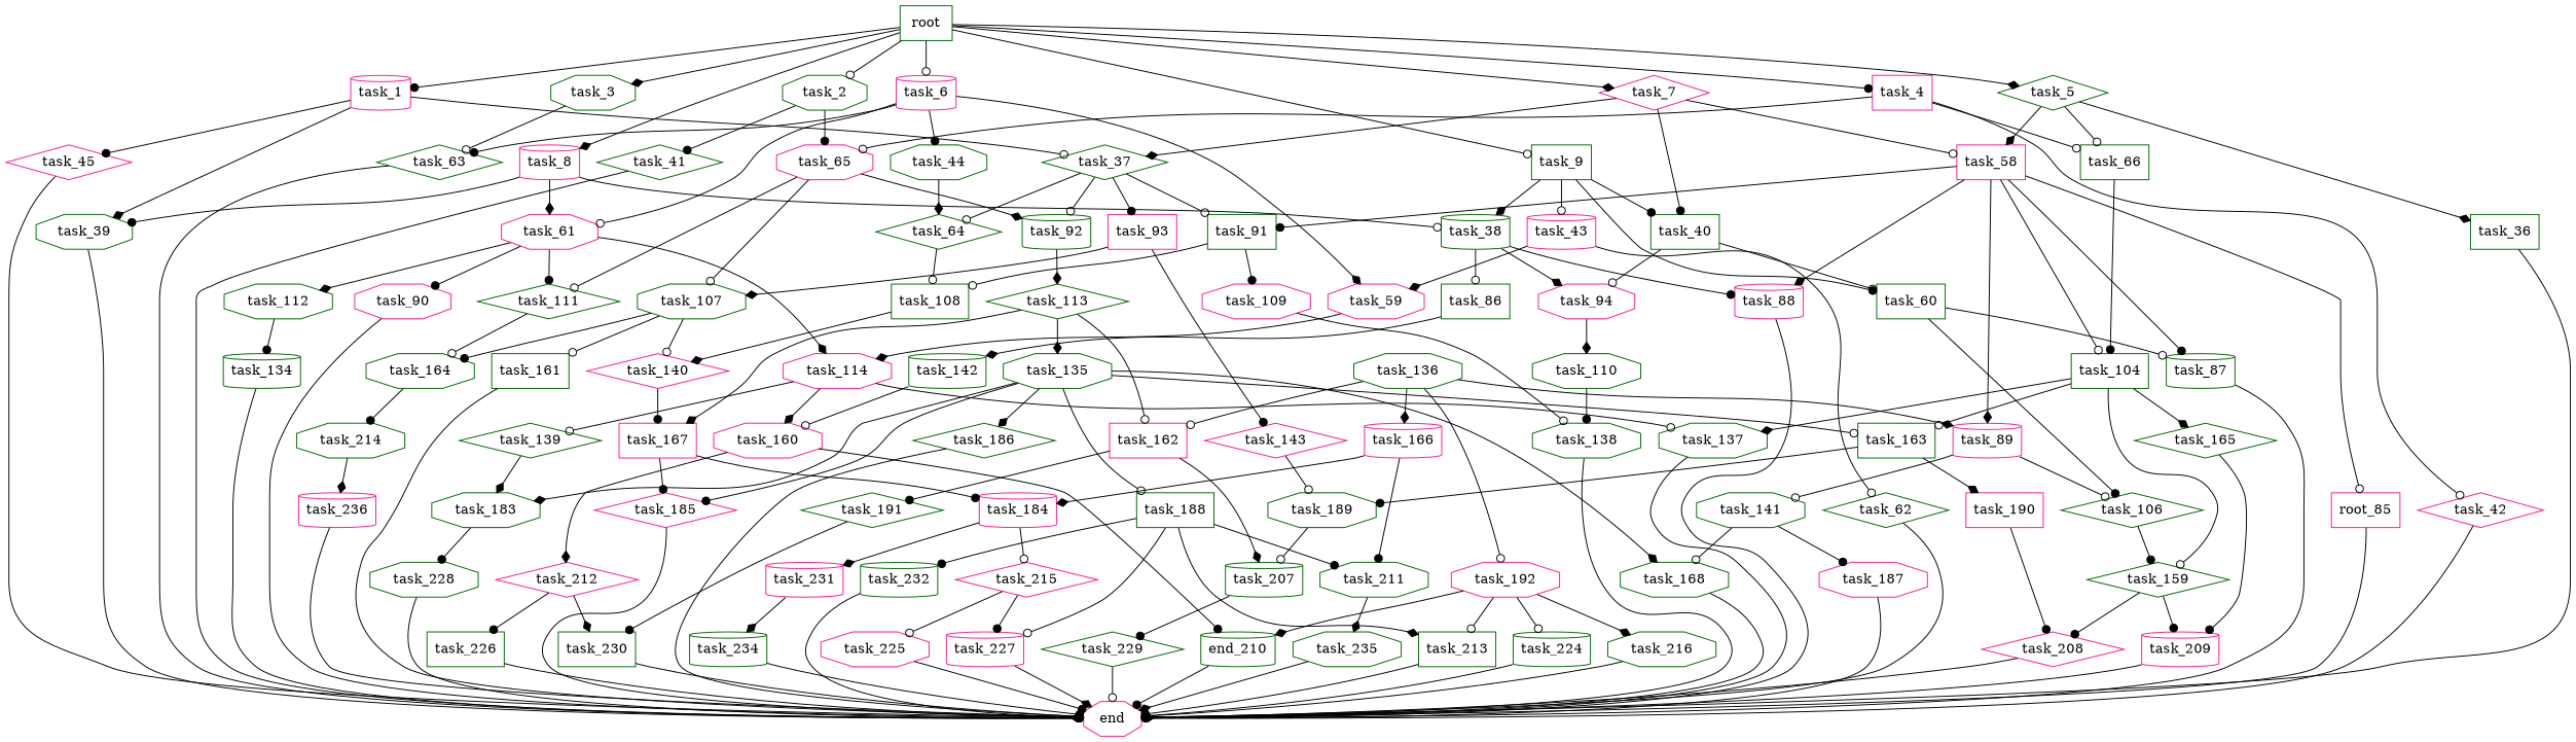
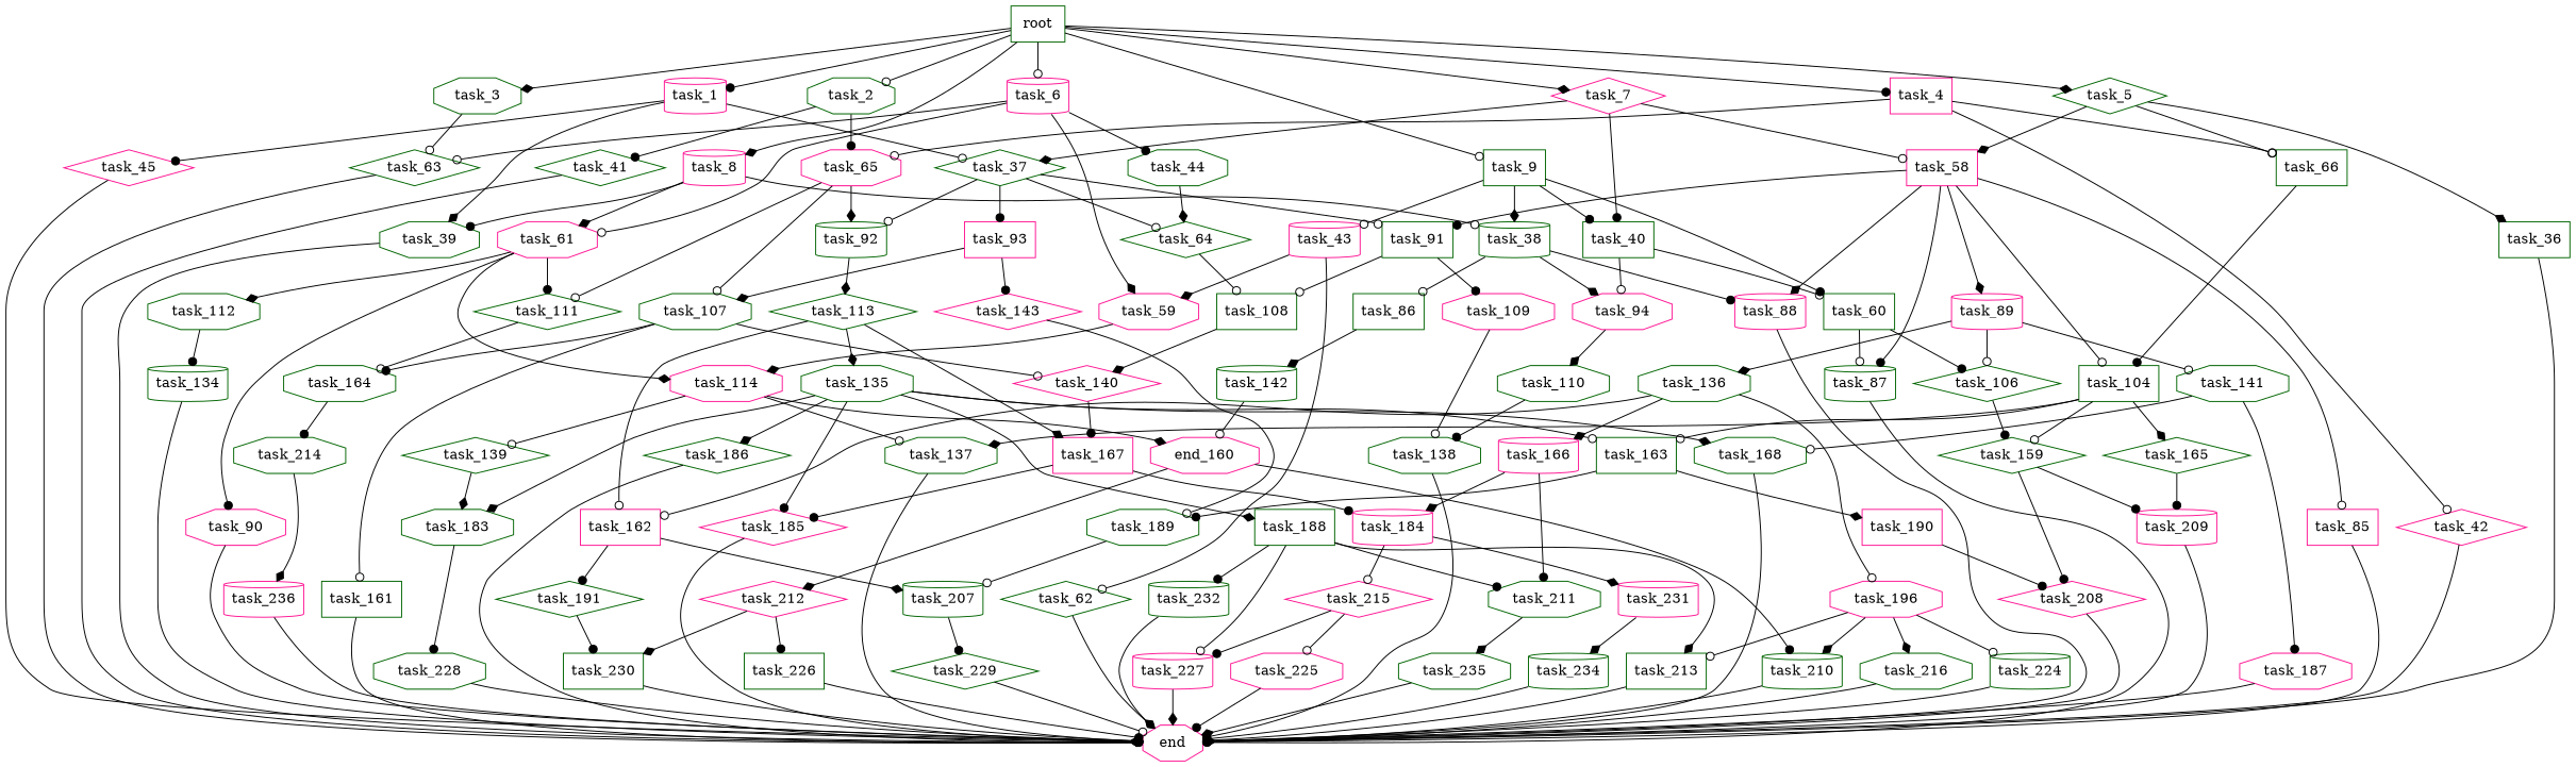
  digraph {
    node [color=darkgreen shape=octagon]
    edge [arrowhead=diamond]
    root [shape=box]
    task_1 [color=deeppink shape=cylinder]
    task_2
    task_3
    task_4 [color=deeppink shape=box]
    task_5 [shape=diamond]
    task_6 [color=deeppink shape=cylinder]
    task_7 [color=deeppink shape=diamond]
    task_8 [color=deeppink shape=cylinder]
    task_9 [shape=box]
    task_37 [shape=diamond]
    task_39
    task_45 [color=deeppink shape=diamond]
    task_41 [shape=diamond]
    task_65 [color=deeppink]
    task_63 [shape=diamond]
    task_42 [color=deeppink shape=diamond]
    task_66 [shape=box]
    task_36 [shape=box]
    task_58 [color=deeppink shape=box]
    task_44
    task_59 [color=deeppink]
    task_61 [color=deeppink]
    task_40 [shape=box]
    task_38 [shape=cylinder]
    task_43 [color=deeppink shape=cylinder]
    task_60 [shape=box]
    task_64 [shape=diamond]
    task_91 [shape=box]
    task_92 [shape=cylinder]
    task_93 [color=deeppink shape=box]
    end [color=deeppink]
    task_111 [shape=diamond]
    task_107
    n35 [label=task_104 shape=box]
    task_88 [color=deeppink shape=cylinder]
-   task_85 [color=deeppink shape=box label=root_85]
+   task_85 [color=deeppink shape=box]
    task_87 [shape=cylinder]
    task_89 [color=deeppink shape=cylinder]
    task_114 [color=deeppink]
    task_90 [color=deeppink]
    task_112
    task_94 [color=deeppink]
    task_86 [shape=box]
    task_62 [shape=diamond]
    task_106 [shape=diamond]
    task_108 [shape=box]
    task_109 [color=deeppink]
    task_113 [shape=diamond]
    task_143 [color=deeppink shape=diamond]
    task_142 [shape=cylinder]
    task_110
    task_136
    task_141
    task_137
    task_159 [shape=diamond]
    task_163 [shape=box]
    task_165 [shape=diamond]
    task_139 [shape=diamond]
-   task_160 [color=deeppink]
+   task_160 [color=deeppink label=end_160]
    task_164
    task_134 [shape=cylinder]
    task_140 [color=deeppink shape=diamond]
    task_161 [shape=box]
    task_162 [color=deeppink shape=box]
    task_166 [color=deeppink shape=cylinder]
-   task_192 [color=deeppink]
+   task_192 [color=deeppink label=task_196]
    task_168
    task_187 [color=deeppink]
    task_138
    task_135
    task_167 [color=deeppink shape=box]
    task_189
    task_208 [color=deeppink shape=diamond]
    task_209 [color=deeppink shape=cylinder]
    task_190 [color=deeppink shape=box]
    task_214
    task_183
    task_185 [color=deeppink shape=diamond]
    task_186 [shape=diamond]
    task_188 [shape=box]
    task_191 [shape=diamond]
    task_207 [shape=cylinder]
    task_184 [color=deeppink shape=cylinder]
-   task_210 [shape=cylinder label=end_210]
+   task_210 [shape=cylinder]
    task_212 [color=deeppink shape=diamond]
    task_228
    task_211
    task_213 [shape=box]
    task_227 [color=deeppink shape=cylinder]
    task_232 [shape=cylinder]
    task_216
    task_224 [shape=cylinder]
    task_230 [shape=box]
    task_226 [shape=box]
    task_229 [shape=diamond]
    task_236 [color=deeppink shape=cylinder]
    task_215 [color=deeppink shape=diamond]
    task_231 [color=deeppink shape=cylinder]
    task_235
    task_225 [color=deeppink]
    task_234 [shape=cylinder]
    root -> task_1 [arrowhead=dot]
    root -> task_2 [arrowhead=odot]
    root -> task_3
    root -> task_4 [arrowhead=dot]
    root -> task_5
    root -> task_6 [arrowhead=odot]
    root -> task_7
    root -> task_8
    root -> task_9 [arrowhead=odot]
    task_1 -> task_37 [arrowhead=odot]
    task_1 -> task_39
    task_1 -> task_45 [arrowhead=dot]
    task_2 -> task_41 [arrowhead=dot]
    task_2 -> task_65 [arrowhead=dot]
    task_3 -> task_63 [arrowhead=odot]
    task_4 -> task_65 [arrowhead=odot]
    task_4 -> task_42 [arrowhead=odot]
    task_4 -> task_66 [arrowhead=odot]
    task_5 -> task_66 [arrowhead=odot]
    task_5 -> task_36
    task_5 -> task_58
-   task_6 -> task_63 [arrowhead=dot]
+   task_6 -> task_63 [arrowhead=odot]
    task_6 -> task_44 [arrowhead=dot]
    task_6 -> task_59
    task_6 -> task_61 [arrowhead=odot]
    task_7 -> task_37
    task_7 -> task_58 [arrowhead=odot]
    task_7 -> task_40 [arrowhead=dot]
    task_8 -> task_39 [arrowhead=dot]
    task_8 -> task_61
    task_8 -> task_38 [arrowhead=odot]
    task_9 -> task_40 [arrowhead=dot]
    task_9 -> task_38
    task_9 -> task_43 [arrowhead=odot]
    task_9 -> task_60 [arrowhead=dot]
    task_37 -> task_64 [arrowhead=odot]
    task_37 -> task_91 [arrowhead=odot]
    task_37 -> task_92 [arrowhead=odot]
    task_37 -> task_93 [arrowhead=dot]
    task_39 -> end [arrowhead=dot]
    task_45 -> end
    task_41 -> end
    task_65 -> task_92
    task_65 -> task_111 [arrowhead=odot]
    task_65 -> task_107 [arrowhead=odot]
    task_63 -> end
    task_42 -> end
    task_66 -> n35 [arrowhead=dot]
    task_36 -> end
    task_58 -> task_91 [arrowhead=dot]
    task_58 -> n35 [arrowhead=odot]
    task_58 -> task_88
    task_58 -> task_85 [arrowhead=odot]
    task_58 -> task_87 [arrowhead=dot]
    task_58 -> task_89
    task_44 -> task_64
    task_59 -> task_114
    task_61 -> task_111 [arrowhead=dot]
    task_61 -> task_114
    task_61 -> task_90 [arrowhead=dot]
    task_61 -> task_112
    task_40 -> task_60 [arrowhead=odot]
    task_40 -> task_94 [arrowhead=odot]
    task_38 -> task_88 [arrowhead=dot]
    task_38 -> task_94
    task_38 -> task_86 [arrowhead=odot]
    task_43 -> task_59
    task_43 -> task_62 [arrowhead=odot]
    task_60 -> task_87 [arrowhead=odot]
    task_60 -> task_106 [arrowhead=dot]
    task_64 -> task_108 [arrowhead=odot]
    task_91 -> task_108 [arrowhead=odot]
    task_91 -> task_109 [arrowhead=dot]
    task_92 -> task_113
    task_93 -> task_107
    task_93 -> task_143 [arrowhead=dot]
    task_111 -> task_164 [arrowhead=odot]
    task_107 -> task_164 [arrowhead=dot]
    task_107 -> task_140 [arrowhead=odot]
    task_107 -> task_161 [arrowhead=odot]
    n35 -> task_137
    n35 -> task_159 [arrowhead=odot]
    n35 -> task_163 [arrowhead=odot]
    n35 -> task_165
    task_88 -> end
    task_85 -> end [arrowhead=dot]
    task_87 -> end [arrowhead=dot]
    task_89 -> task_106 [arrowhead=odot]
-   task_136 -> task_89
+   task_89 -> task_136
    task_89 -> task_141 [arrowhead=odot]
    task_114 -> task_137 [arrowhead=odot]
    task_114 -> task_139 [arrowhead=odot]
    task_114 -> task_160
    task_90 -> end
    task_112 -> task_134 [arrowhead=dot]
    task_94 -> task_110
    task_86 -> task_142
    task_62 -> end
    task_106 -> task_159 [arrowhead=dot]
    task_108 -> task_140
    task_109 -> task_138 [arrowhead=odot]
    task_113 -> task_162 [arrowhead=odot]
    task_113 -> task_135
    task_113 -> task_167
    task_143 -> task_189 [arrowhead=odot]
    task_142 -> task_160 [arrowhead=odot]
    task_110 -> task_138 [arrowhead=dot]
    task_136 -> task_162 [arrowhead=odot]
    task_136 -> task_166
    task_136 -> task_192 [arrowhead=odot]
    task_141 -> task_168 [arrowhead=odot]
    task_141 -> task_187 [arrowhead=dot]
    task_137 -> end
    task_159 -> task_208 [arrowhead=dot]
    task_159 -> task_209 [arrowhead=dot]
    task_163 -> task_189 [arrowhead=dot]
    task_163 -> task_190
    task_165 -> task_209 [arrowhead=dot]
    task_139 -> task_183
    task_160 -> task_210 [arrowhead=dot]
    task_160 -> task_212
    task_164 -> task_214 [arrowhead=dot]
    task_134 -> end [arrowhead=dot]
    task_140 -> task_167 [arrowhead=dot]
    task_161 -> end [arrowhead=dot]
    task_162 -> task_191 [arrowhead=dot]
    task_162 -> task_207
    task_166 -> task_184
    task_166 -> task_211 [arrowhead=dot]
    task_192 -> task_210
    task_192 -> task_213 [arrowhead=odot]
    task_192 -> task_216
    task_192 -> task_224 [arrowhead=odot]
    task_168 -> end
    task_187 -> end [arrowhead=odot]
    task_138 -> end [arrowhead=dot]
    task_135 -> task_163 [arrowhead=odot]
    task_135 -> task_168
    task_135 -> task_183
    task_135 -> task_185 [arrowhead=dot]
    task_135 -> task_186
-   task_135 -> task_188 [arrowhead=odot]
+   task_135 -> task_188
    task_167 -> task_185 [arrowhead=dot]
    task_167 -> task_184 [arrowhead=dot]
    task_189 -> task_207 [arrowhead=odot]
    task_208 -> end [arrowhead=dot]
    task_209 -> end [arrowhead=odot]
    task_190 -> task_208 [arrowhead=dot]
    task_214 -> task_236
    task_183 -> task_228 [arrowhead=dot]
    task_185 -> end [arrowhead=dot]
    task_186 -> end [arrowhead=odot]
    task_188 -> task_211 [arrowhead=dot]
    task_188 -> task_213
    task_188 -> task_227 [arrowhead=odot]
    task_188 -> task_232 [arrowhead=dot]
    task_191 -> task_230 [arrowhead=dot]
    task_207 -> task_229 [arrowhead=dot]
    task_184 -> task_215 [arrowhead=odot]
    task_184 -> task_231
    task_210 -> end [arrowhead=dot]
    task_212 -> task_230
    task_212 -> task_226 [arrowhead=dot]
    task_228 -> end
    task_211 -> task_235
    task_213 -> end [arrowhead=dot]
    task_227 -> end
    task_232 -> end
    task_216 -> end [arrowhead=dot]
    task_224 -> end [arrowhead=odot]
    task_230 -> end [arrowhead=odot]
    task_226 -> end [arrowhead=dot]
    task_229 -> end [arrowhead=odot]
    task_236 -> end [arrowhead=odot]
    task_215 -> task_227 [arrowhead=dot]
    task_215 -> task_225 [arrowhead=odot]
    task_231 -> task_234
    task_235 -> end
    task_225 -> end [arrowhead=dot]
    task_234 -> end [arrowhead=dot]
  }
